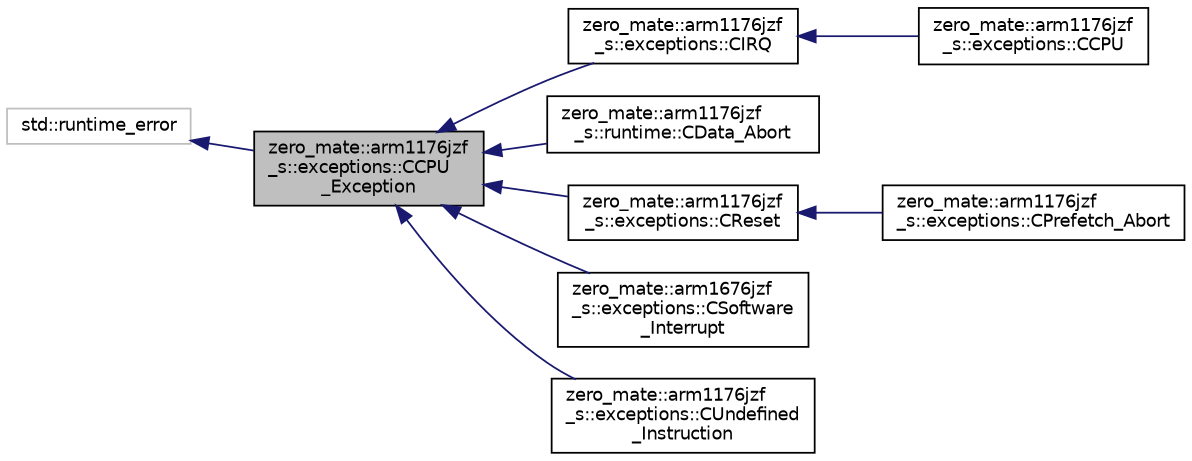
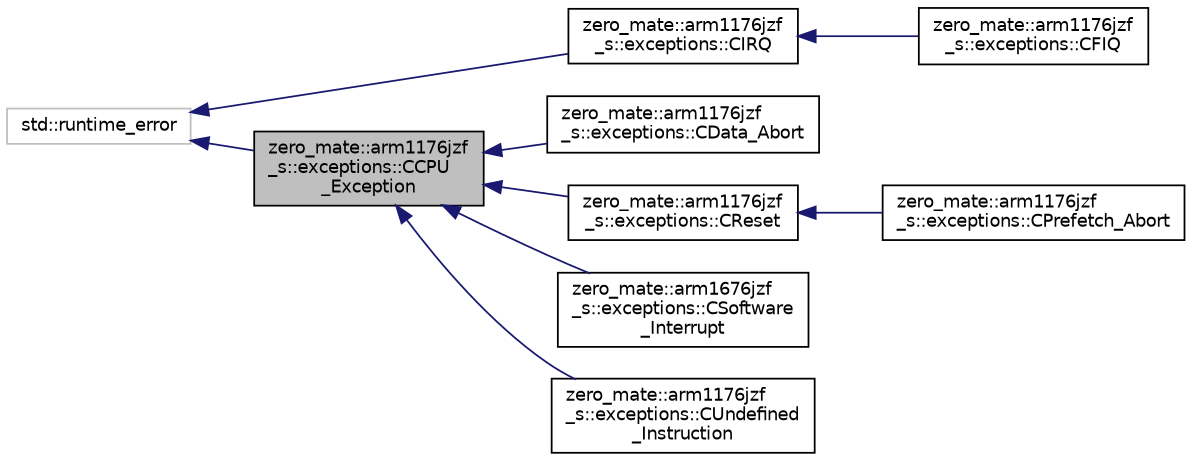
  digraph {
    rankdir=LR
    node [color=black fontname=Helvetica fontsize=10 shape=record]
    edge [color=midnightblue dir=back fontname=Helvetica fontsize=10 labelfontname=Helvetica labelfontsize=10 style=solid]
    n1 [fillcolor=grey75 fontcolor=black height=0.2 label="zero_mate::arm1176jzf\l_s::exceptions::CCPU\l_Exception" style=filled width=0.4]
-   n2 [height=0.2 label="zero_mate::arm1176jzf\l_s::runtime::CData_Abort" width=0.4]
+   n2 [height=0.2 label="zero_mate::arm1176jzf\l_s::exceptions::CData_Abort" width=0.4]
    n3 [height=0.2 label="zero_mate::arm1176jzf\l_s::exceptions::CIRQ" width=0.4]
    n4 [height=0.2 label="zero_mate::arm1176jzf\l_s::exceptions::CReset" width=0.4]
    n5 [height=0.2 label="zero_mate::arm1676jzf\l_s::exceptions::CSoftware\l_Interrupt" width=0.4]
    n6 [height=0.2 label="zero_mate::arm1176jzf\l_s::exceptions::CUndefined\l_Instruction" width=0.4]
-   n7 [height=0.2 label="zero_mate::arm1176jzf\l_s::exceptions::CCPU" width=0.4]
+   n7 [height=0.2 label="zero_mate::arm1176jzf\l_s::exceptions::CFIQ" width=0.4]
    n8 [height=0.2 label="zero_mate::arm1176jzf\l_s::exceptions::CPrefetch_Abort" width=0.4]
    n9 [color=grey75 height=0.2 label="std::runtime_error" width=0.4]
    n1 -> n2
-   n1 -> n3
+   n9 -> n3
    n1 -> n4
    n1 -> n5
    n1 -> n6
    n3 -> n7
    n4 -> n8
    n9 -> n1
  }
